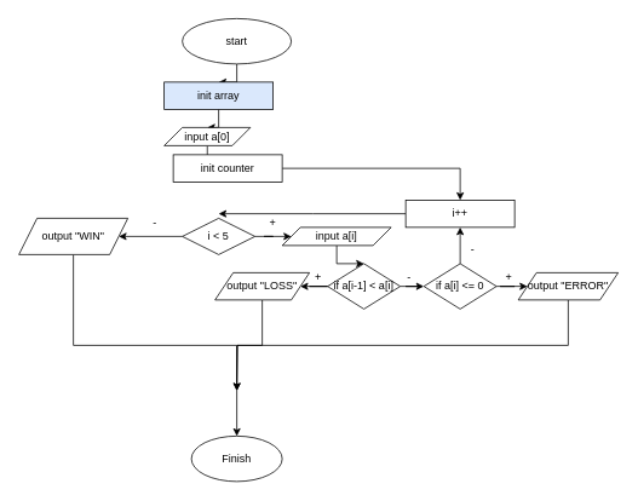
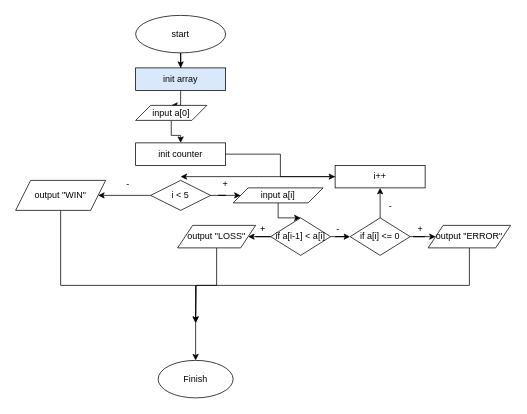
  <mxCell id="0" />
  <mxCell id="1" parent="0" />
  <mxCell id="2" value="" style="edgeStyle=orthogonalEdgeStyle;rounded=0;orthogonalLoop=1;jettySize=auto;html=1;" edge="1" parent="1" source="3" target="5"><mxGeometry relative="1" as="geometry" /></mxCell>
- <mxCell id="3" value="start" style="ellipse;whiteSpace=wrap;html=1;" vertex="1" parent="1"><mxGeometry x="200" y="20" width="120" height="50" as="geometry" /></mxCell>
+ <mxCell id="3" value="start" style="ellipse;whiteSpace=wrap;html=1;" vertex="1" parent="1"><mxGeometry x="180" y="20" width="120" height="50" as="geometry" /></mxCell>
  <mxCell id="4" value="" style="edgeStyle=orthogonalEdgeStyle;rounded=0;orthogonalLoop=1;jettySize=auto;html=1;" edge="1" parent="1" source="5" target="7"><mxGeometry relative="1" as="geometry" /></mxCell>
  <mxCell id="5" value="init array" style="whiteSpace=wrap;html=1;fillColor=#dae8fc;" vertex="1" parent="1"><mxGeometry x="180" y="90" width="120" height="30" as="geometry" /></mxCell>
  <mxCell id="6" value="" style="edgeStyle=orthogonalEdgeStyle;rounded=0;orthogonalLoop=1;jettySize=auto;html=1;" edge="1" parent="1" source="7" target="9"><mxGeometry relative="1" as="geometry" /></mxCell>
  <mxCell id="7" value="input a[0]" style="shape=parallelogram;perimeter=parallelogramPerimeter;whiteSpace=wrap;html=1;fixedSize=1;" vertex="1" parent="1"><mxGeometry x="180" y="140" width="95" height="20" as="geometry" /></mxCell>
  <mxCell id="8" value="" style="edgeStyle=orthogonalEdgeStyle;rounded=0;orthogonalLoop=1;jettySize=auto;html=1;" edge="1" parent="1" source="9" target="26"><mxGeometry relative="1" as="geometry" /></mxCell>
- <mxCell id="9" value="init counter" style="whiteSpace=wrap;html=1;" vertex="1" parent="1"><mxGeometry x="190" y="170" width="120" height="30" as="geometry" /></mxCell>
+ <mxCell id="9" value="init counter" style="whiteSpace=wrap;html=1;" vertex="1" parent="1"><mxGeometry x="180" y="190" width="120" height="30" as="geometry" /></mxCell>
  <mxCell id="10" value="" style="edgeStyle=orthogonalEdgeStyle;rounded=0;orthogonalLoop=1;jettySize=auto;html=1;" edge="1" parent="1" source="12" target="14"><mxGeometry relative="1" as="geometry" /></mxCell>
  <mxCell id="11" value="" style="edgeStyle=orthogonalEdgeStyle;rounded=0;orthogonalLoop=1;jettySize=auto;html=1;" edge="1" parent="1" source="12" target="28"><mxGeometry relative="1" as="geometry" /></mxCell>
  <mxCell id="12" value="i &amp;lt; 5" style="rhombus;whiteSpace=wrap;html=1;" vertex="1" parent="1"><mxGeometry x="200" y="240" width="80" height="40" as="geometry" /></mxCell>
  <mxCell id="13" value="" style="edgeStyle=orthogonalEdgeStyle;rounded=0;orthogonalLoop=1;jettySize=auto;html=1;" edge="1" parent="1" source="14" target="17"><mxGeometry relative="1" as="geometry" /></mxCell>
  <mxCell id="14" value="input a[i]" style="shape=parallelogram;perimeter=parallelogramPerimeter;whiteSpace=wrap;html=1;fixedSize=1;" vertex="1" parent="1"><mxGeometry x="310" y="250" width="120" height="20" as="geometry" /></mxCell>
  <mxCell id="15" style="edgeStyle=orthogonalEdgeStyle;rounded=0;orthogonalLoop=1;jettySize=auto;html=1;exitX=0;exitY=0.5;exitDx=0;exitDy=0;" edge="1" parent="1" source="17" target="19"><mxGeometry relative="1" as="geometry" /></mxCell>
  <mxCell id="16" value="" style="edgeStyle=orthogonalEdgeStyle;rounded=0;orthogonalLoop=1;jettySize=auto;html=1;" edge="1" parent="1" source="17" target="22"><mxGeometry relative="1" as="geometry" /></mxCell>
  <mxCell id="17" value="if a[i-1] &amp;lt; a[i]" style="rhombus;whiteSpace=wrap;html=1;" vertex="1" parent="1"><mxGeometry x="360" y="290" width="80" height="50" as="geometry" /></mxCell>
  <mxCell id="18" style="edgeStyle=orthogonalEdgeStyle;rounded=0;orthogonalLoop=1;jettySize=auto;html=1;exitX=0.5;exitY=1;exitDx=0;exitDy=0;" edge="1" parent="1" source="19"><mxGeometry relative="1" as="geometry"><mxPoint x="260" y="430" as="targetPoint" /></mxGeometry></mxCell>
  <mxCell id="19" value="output &quot;LOSS&quot;" style="shape=parallelogram;perimeter=parallelogramPerimeter;whiteSpace=wrap;html=1;fixedSize=1;" vertex="1" parent="1"><mxGeometry x="236" y="300" width="104" height="30" as="geometry" /></mxCell>
  <mxCell id="20" value="" style="edgeStyle=orthogonalEdgeStyle;rounded=0;orthogonalLoop=1;jettySize=auto;html=1;" edge="1" parent="1" source="22" target="24"><mxGeometry relative="1" as="geometry" /></mxCell>
  <mxCell id="21" value="" style="edgeStyle=orthogonalEdgeStyle;rounded=0;orthogonalLoop=1;jettySize=auto;html=1;" edge="1" parent="1" source="22" target="26"><mxGeometry relative="1" as="geometry" /></mxCell>
  <mxCell id="22" value="if a[i] &amp;lt;= 0" style="rhombus;whiteSpace=wrap;html=1;" vertex="1" parent="1"><mxGeometry x="466" y="290" width="80" height="50" as="geometry" /></mxCell>
  <mxCell id="23" style="edgeStyle=orthogonalEdgeStyle;rounded=0;orthogonalLoop=1;jettySize=auto;html=1;exitX=0.5;exitY=1;exitDx=0;exitDy=0;" edge="1" parent="1" source="24"><mxGeometry relative="1" as="geometry"><mxPoint x="260" y="430" as="targetPoint" /></mxGeometry></mxCell>
  <mxCell id="24" value="output &quot;ERROR&quot;" style="shape=parallelogram;perimeter=parallelogramPerimeter;whiteSpace=wrap;html=1;fixedSize=1;" vertex="1" parent="1"><mxGeometry x="570" y="300" width="110" height="30" as="geometry" /></mxCell>
  <mxCell id="25" style="edgeStyle=orthogonalEdgeStyle;rounded=0;orthogonalLoop=1;jettySize=auto;html=1;exitX=0;exitY=0.5;exitDx=0;exitDy=0;" edge="1" parent="1" source="26"><mxGeometry relative="1" as="geometry"><mxPoint x="240" y="235" as="targetPoint" /></mxGeometry></mxCell>
  <mxCell id="26" value="i++" style="whiteSpace=wrap;html=1;" vertex="1" parent="1"><mxGeometry x="446" y="220" width="120" height="30" as="geometry" /></mxCell>
  <mxCell id="27" style="edgeStyle=orthogonalEdgeStyle;rounded=0;orthogonalLoop=1;jettySize=auto;html=1;exitX=0.5;exitY=1;exitDx=0;exitDy=0;entryX=0.5;entryY=0;entryDx=0;entryDy=0;" edge="1" parent="1" source="28" target="29"><mxGeometry relative="1" as="geometry" /></mxCell>
  <mxCell id="28" value="output &quot;WIN&quot;" style="shape=parallelogram;perimeter=parallelogramPerimeter;whiteSpace=wrap;html=1;fixedSize=1;" vertex="1" parent="1"><mxGeometry x="20" y="240" width="120" height="40" as="geometry" /></mxCell>
  <mxCell id="29" value="Finish" style="ellipse;whiteSpace=wrap;html=1;" vertex="1" parent="1"><mxGeometry x="210" y="480" width="100" height="50" as="geometry" /></mxCell>
  <mxCell id="30" value="+" style="text;html=1;align=center;verticalAlign=middle;whiteSpace=wrap;rounded=0;" vertex="1" parent="1"><mxGeometry x="270" y="230" width="60" height="30" as="geometry" /></mxCell>
  <mxCell id="31" value="-" style="text;html=1;align=center;verticalAlign=middle;whiteSpace=wrap;rounded=0;" vertex="1" parent="1"><mxGeometry x="140" y="230" width="60" height="30" as="geometry" /></mxCell>
  <mxCell id="32" value="-" style="text;html=1;align=center;verticalAlign=middle;whiteSpace=wrap;rounded=0;" vertex="1" parent="1"><mxGeometry x="420" y="290" width="60" height="30" as="geometry" /></mxCell>
  <mxCell id="33" value="+" style="text;html=1;align=center;verticalAlign=middle;whiteSpace=wrap;rounded=0;" vertex="1" parent="1"><mxGeometry x="320" y="290" width="60" height="30" as="geometry" /></mxCell>
  <mxCell id="34" value="+" style="text;html=1;align=center;verticalAlign=middle;whiteSpace=wrap;rounded=0;" vertex="1" parent="1"><mxGeometry x="530" y="290" width="60" height="30" as="geometry" /></mxCell>
  <mxCell id="35" value="-" style="text;html=1;align=center;verticalAlign=middle;whiteSpace=wrap;rounded=0;" vertex="1" parent="1"><mxGeometry x="490" y="260" width="60" height="30" as="geometry" /></mxCell>
